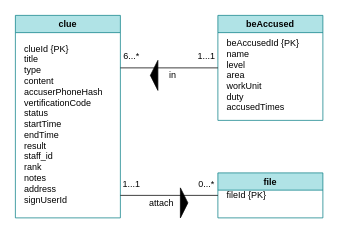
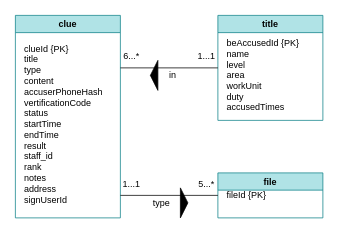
  <mxCell id="0" />
  <mxCell id="1" parent="0" />
  <mxCell id="2" value="clue" style="swimlane;fillColor=#b0e3e6;strokeColor=#0e8088;" parent="1" vertex="1"><mxGeometry x="20" y="20" width="140" height="270" as="geometry"><mxRectangle x="200" y="230" width="130" height="23" as="alternateBounds" /></mxGeometry></mxCell>
  <mxCell id="3" value="clueId {PK}&lt;br&gt;&lt;div style=&quot;&quot;&gt;title&lt;/div&gt;&lt;div style=&quot;&quot;&gt;type&lt;br&gt;&lt;/div&gt;&lt;div style=&quot;&quot;&gt;content&lt;br&gt;&lt;/div&gt;&lt;div style=&quot;&quot;&gt;accuserPhoneHash&lt;/div&gt;&lt;div style=&quot;&quot;&gt;&lt;div&gt;vertificationCode&lt;/div&gt;&lt;div&gt;status&lt;br&gt;&lt;/div&gt;&lt;/div&gt;&lt;div style=&quot;&quot;&gt;startTime&lt;/div&gt;&lt;div style=&quot;&quot;&gt;endTime&lt;/div&gt;&lt;div style=&quot;&quot;&gt;result&lt;/div&gt;&lt;div style=&quot;&quot;&gt;staff_id&lt;/div&gt;&lt;div style=&quot;&quot;&gt;&lt;span style=&quot;background-color: initial;&quot;&gt;rank&lt;/span&gt;&lt;br&gt;&lt;/div&gt;&lt;div style=&quot;&quot;&gt;notes&lt;/div&gt;&lt;div style=&quot;&quot;&gt;address&lt;/div&gt;&lt;div style=&quot;&quot;&gt;signUserId&lt;/div&gt;" style="text;html=1;align=left;verticalAlign=middle;resizable=0;points=[];autosize=1;strokeColor=none;fillColor=none;" parent="2" vertex="1"><mxGeometry x="10" y="35" width="120" height="220" as="geometry" /></mxCell>
  <mxCell id="4" value="file" style="swimlane;fillColor=#b0e3e6;strokeColor=#0e8088;" parent="1" vertex="1"><mxGeometry x="290" y="230" width="140" height="60" as="geometry"><mxRectangle x="470" y="430" width="50" height="23" as="alternateBounds" /></mxGeometry></mxCell>
  <mxCell id="5" value="fileId {PK}" style="text;html=1;align=left;verticalAlign=middle;resizable=0;points=[];autosize=1;strokeColor=none;fillColor=none;" parent="4" vertex="1"><mxGeometry x="10" y="20" width="70" height="20" as="geometry" /></mxCell>
- <mxCell id="6" value="beAccused" style="swimlane;fillColor=#b0e3e6;strokeColor=#0e8088;" parent="1" vertex="1"><mxGeometry x="290" y="20" width="140" height="140" as="geometry" /></mxCell>
+ <mxCell id="6" value="title" style="swimlane;fillColor=#b0e3e6;strokeColor=#0e8088;" parent="1" vertex="1"><mxGeometry x="290" y="20" width="140" height="140" as="geometry" /></mxCell>
  <mxCell id="7" value="&lt;span style=&quot;&quot;&gt;beAccusedId {PK}&lt;/span&gt;&lt;br style=&quot;&quot;&gt;&lt;span style=&quot;&quot;&gt;name&lt;/span&gt;&lt;br style=&quot;&quot;&gt;&lt;span style=&quot;&quot;&gt;level&lt;/span&gt;&lt;br style=&quot;&quot;&gt;&lt;span style=&quot;&quot;&gt;area&lt;/span&gt;&lt;br style=&quot;&quot;&gt;&lt;span style=&quot;&quot;&gt;workUnit&lt;br&gt;duty&lt;br&gt;accusedTimes&lt;br&gt;&lt;/span&gt;" style="text;html=1;align=left;verticalAlign=middle;resizable=0;points=[];autosize=1;" parent="6" vertex="1"><mxGeometry x="10" y="30" width="110" height="100" as="geometry" /></mxCell>
  <mxCell id="8" value="" style="endArrow=none;html=1;rounded=0;elbow=vertical;entryX=0;entryY=0.5;entryDx=0;entryDy=0;" parent="1" target="6" edge="1"><mxGeometry width="50" height="50" relative="1" as="geometry"><mxPoint x="160" y="90" as="sourcePoint" /><mxPoint x="250" y="88" as="targetPoint" /></mxGeometry></mxCell>
  <mxCell id="9" value="1...1" style="text;html=1;strokeColor=none;fillColor=none;align=center;verticalAlign=middle;whiteSpace=wrap;rounded=0;" parent="1" vertex="1"><mxGeometry x="258" y="70" width="34" height="10" as="geometry" /></mxCell>
  <mxCell id="10" value="6...*" style="text;html=1;strokeColor=none;fillColor=none;align=center;verticalAlign=middle;whiteSpace=wrap;rounded=0;" parent="1" vertex="1"><mxGeometry x="160" y="70" width="30" height="10" as="geometry" /></mxCell>
  <mxCell id="11" value="" style="endArrow=none;html=1;rounded=0;elbow=vertical;entryX=0;entryY=0.5;entryDx=0;entryDy=0;" parent="1" target="4" edge="1"><mxGeometry width="50" height="50" relative="1" as="geometry"><mxPoint x="160" y="260" as="sourcePoint" /><mxPoint x="220" y="230" as="targetPoint" /></mxGeometry></mxCell>
  <mxCell id="12" value="1...1" style="text;html=1;strokeColor=none;fillColor=none;align=center;verticalAlign=middle;whiteSpace=wrap;rounded=0;" parent="1" vertex="1"><mxGeometry x="160" y="240" width="30" height="10" as="geometry" /></mxCell>
- <mxCell id="13" value="0...*" style="text;html=1;strokeColor=none;fillColor=none;align=center;verticalAlign=middle;whiteSpace=wrap;rounded=0;" parent="1" vertex="1"><mxGeometry x="260" y="240" width="30" height="10" as="geometry" /></mxCell>
- <mxCell id="14" value="attach" style="text;html=1;strokeColor=none;fillColor=none;align=center;verticalAlign=middle;whiteSpace=wrap;rounded=0;" parent="1" vertex="1"><mxGeometry x="190" y="260" width="50" height="20" as="geometry" /></mxCell>
+ <mxCell id="13" value="5...*" style="text;html=1;strokeColor=none;fillColor=none;align=center;verticalAlign=middle;whiteSpace=wrap;rounded=0;" parent="1" vertex="1"><mxGeometry x="260" y="240" width="30" height="10" as="geometry" /></mxCell>
+ <mxCell id="14" value="type" style="text;html=1;strokeColor=none;fillColor=none;align=center;verticalAlign=middle;whiteSpace=wrap;rounded=0;" parent="1" vertex="1"><mxGeometry x="190" y="260" width="50" height="20" as="geometry" /></mxCell>
  <mxCell id="15" value="in" style="text;html=1;strokeColor=none;fillColor=none;align=center;verticalAlign=middle;whiteSpace=wrap;rounded=0;" parent="1" vertex="1"><mxGeometry x="210" y="90" width="40" height="20" as="geometry" /></mxCell>
  <mxCell id="16" style="edgeStyle=orthogonalEdgeStyle;rounded=0;orthogonalLoop=1;jettySize=auto;html=1;exitX=0.5;exitY=1;exitDx=0;exitDy=0;" parent="1" source="14" target="14" edge="1"><mxGeometry relative="1" as="geometry" /></mxCell>
  <mxCell id="17" value="" style="shape=mxgraph.arrows2.wedgeArrow;html=1;fillColor=#000000;bendable=0;rounded=0;exitX=1;exitY=0.5;exitDx=0;exitDy=0;" parent="1" source="14" edge="1"><mxGeometry width="100" height="100" relative="1" as="geometry"><mxPoint x="220" y="400" as="sourcePoint" /><mxPoint x="250" y="270" as="targetPoint" /></mxGeometry></mxCell>
  <mxCell id="18" value="" style="shape=mxgraph.arrows2.wedgeArrow;html=1;fillColor=#000000;bendable=0;rounded=0;exitX=0;exitY=0.5;exitDx=0;exitDy=0;" parent="1" source="15" edge="1"><mxGeometry width="100" height="100" relative="1" as="geometry"><mxPoint x="190" y="260" as="sourcePoint" /><mxPoint x="200" y="100" as="targetPoint" /></mxGeometry></mxCell>
